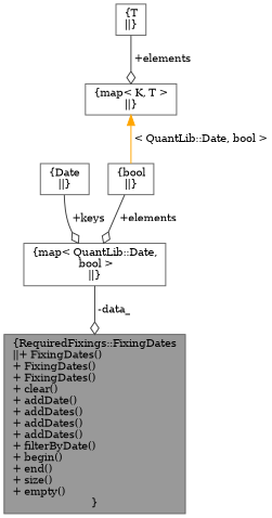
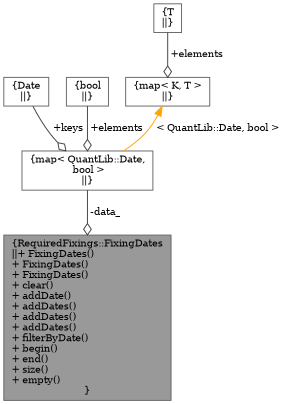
  digraph {
    fontname="DejaVu Serif"
    node [color=gray40 fillcolor=white fontname="DejaVu Serif" fontsize=10 shape=box style=filled]
    edge [arrowhead=odiamond color=grey25 fontname="DejaVu Serif" fontsize=10 labelfontname=Helvetica labelfontsize=10 style=solid]
    n1 [fillcolor=grey60 fontcolor=black height=0.2 label="{RequiredFixings::FixingDates\n||+ FixingDates()\l+ FixingDates()\l+ FixingDates()\l+ clear()\l+ addDate()\l+ addDates()\l+ addDates()\l+ addDates()\l+ filterByDate()\l+ begin()\l+ end()\l+ size()\l+ empty()\l}" width=0.4]
    n2 [height=0.2 label="{map\< QuantLib::Date,\l bool \>\n||}" width=0.4]
    n3 [height=0.2 label="{Date\n||}" width=0.4]
    n4 [height=0.2 label="{bool\n||}" width=0.4]
    n5 [height=0.2 label="{map\< K, T \>\n||}" width=0.4]
    n6 [height=0.2 label="{T\n||}" width=0.4]
    n2 -> n1 [label=" -data_"]
    n3 -> n2 [label=" +keys"]
    n4 -> n2 [label=" +elements"]
-   n5 -> n4 [color=orange dir=back label=" \< QuantLib::Date, bool \>" arrowhead=""]
+   n5 -> n2 [color=orange dir=back label=" \< QuantLib::Date, bool \>" arrowhead=""]
    n6 -> n5 [label=" +elements"]
  }
